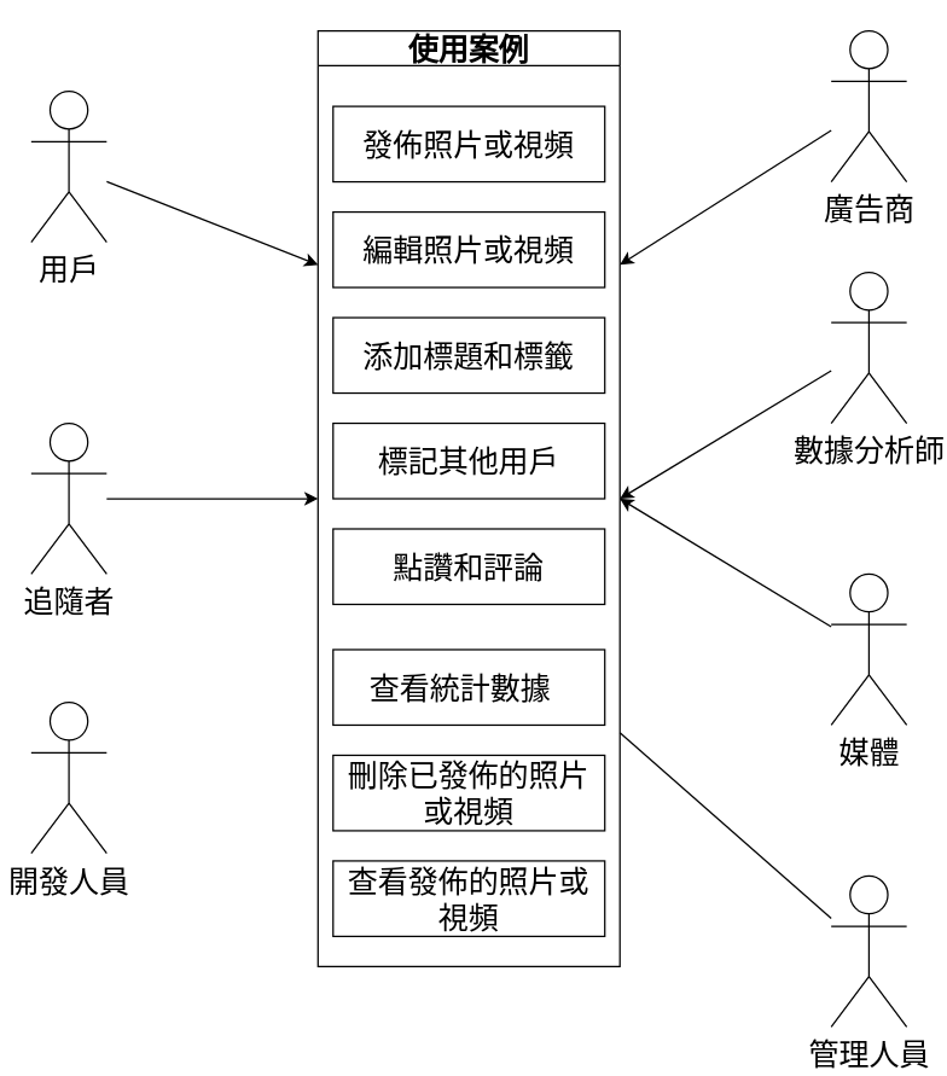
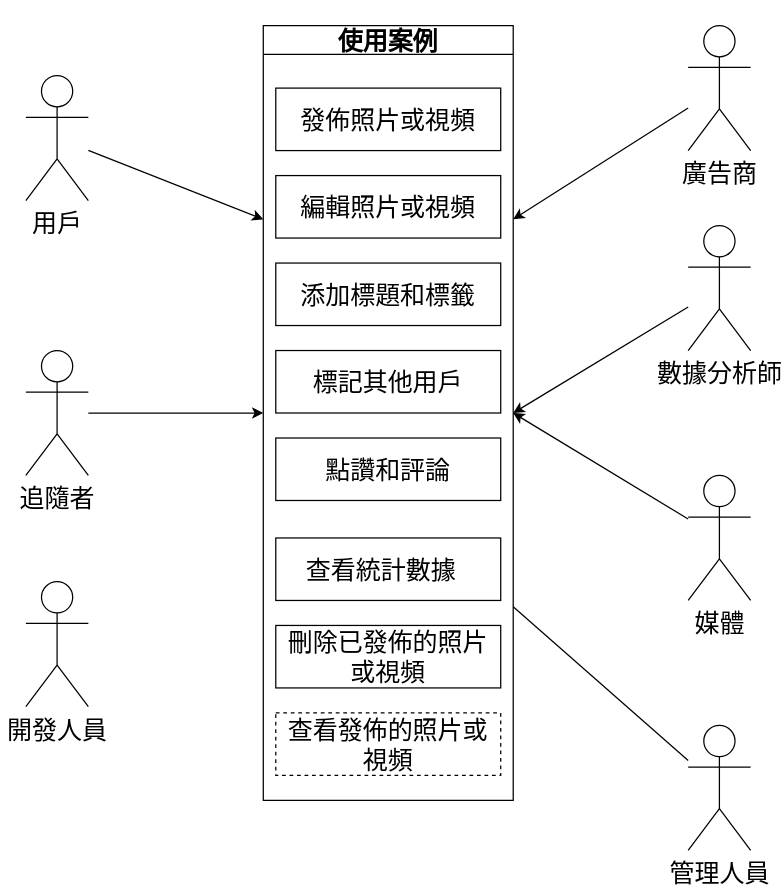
  <mxCell id="0" />
  <mxCell id="1" parent="0" />
  <mxCell id="2" value="使用案例" style="swimlane;whiteSpace=wrap;html=1;fontSize=20;fillColor=none;strokeColor=#000000;fontColor=#000000;" parent="1" vertex="1"><mxGeometry x="210" y="20" width="200" height="620" as="geometry" /></mxCell>
  <mxCell id="3" value="發佈照片或視頻" style="rounded=0;whiteSpace=wrap;html=1;fontSize=20;fillColor=none;strokeColor=#000000;fontColor=#000000;" parent="2" vertex="1"><mxGeometry x="10" y="50" width="180" height="50" as="geometry" /></mxCell>
  <mxCell id="4" value="編輯照片或視頻" style="rounded=0;whiteSpace=wrap;html=1;fontSize=20;fillColor=none;strokeColor=#000000;fontColor=#000000;" parent="2" vertex="1"><mxGeometry x="10" y="120" width="180" height="50" as="geometry" /></mxCell>
  <mxCell id="5" value="添加標題和標籤" style="rounded=0;whiteSpace=wrap;html=1;fontSize=20;fillColor=none;strokeColor=#000000;fontColor=#000000;" parent="2" vertex="1"><mxGeometry x="10" y="190" width="180" height="50" as="geometry" /></mxCell>
  <mxCell id="6" value="標記其他用戶" style="rounded=0;whiteSpace=wrap;html=1;fontSize=20;fillColor=none;strokeColor=#000000;fontColor=#000000;" parent="2" vertex="1"><mxGeometry x="10" y="260" width="180" height="50" as="geometry" /></mxCell>
  <mxCell id="7" value="點讚和評論" style="rounded=0;whiteSpace=wrap;html=1;fontSize=20;fillColor=none;strokeColor=#000000;fontColor=#000000;" parent="2" vertex="1"><mxGeometry x="10" y="330" width="180" height="50" as="geometry" /></mxCell>
  <mxCell id="8" value="查看統計數據&amp;nbsp;&amp;nbsp;" style="rounded=0;whiteSpace=wrap;html=1;fontSize=20;fillColor=none;strokeColor=#000000;fontColor=#000000;" parent="2" vertex="1"><mxGeometry x="10" y="410" width="180" height="50" as="geometry" /></mxCell>
  <mxCell id="9" value="刪除已發佈的照片或視頻" style="rounded=0;whiteSpace=wrap;html=1;fontSize=20;fillColor=none;strokeColor=#000000;fontColor=#000000;" parent="2" vertex="1"><mxGeometry x="10" y="480" width="180" height="50" as="geometry" /></mxCell>
- <mxCell id="10" value="查看發佈的照片或視頻" style="rounded=0;whiteSpace=wrap;html=1;fontSize=20;fillColor=none;strokeColor=#000000;fontColor=#000000;" parent="2" vertex="1"><mxGeometry x="10" y="550" width="180" height="50" as="geometry" /></mxCell>
+ <mxCell id="10" value="查看發佈的照片或視頻" style="rounded=0;whiteSpace=wrap;html=1;fontSize=20;fillColor=none;strokeColor=#000000;fontColor=#000000;dashed=1;" parent="2" vertex="1"><mxGeometry x="10" y="550" width="180" height="50" as="geometry" /></mxCell>
  <mxCell id="11" style="edgeStyle=none;html=1;entryX=0;entryY=0.25;entryDx=0;entryDy=0;fontSize=20;fillColor=none;strokeColor=#000000;fontColor=#000000;" parent="1" source="12" target="2" edge="1"><mxGeometry relative="1" as="geometry" /></mxCell>
  <mxCell id="12" value="用戶" style="shape=umlActor;verticalLabelPosition=bottom;verticalAlign=top;html=1;outlineConnect=0;fontSize=20;fillColor=none;strokeColor=#000000;fontColor=#000000;" parent="1" vertex="1"><mxGeometry x="20" y="60" width="50" height="100" as="geometry" /></mxCell>
  <mxCell id="13" style="edgeStyle=none;html=1;entryX=0;entryY=0.5;entryDx=0;entryDy=0;fontSize=20;fillColor=none;strokeColor=#000000;fontColor=#000000;" parent="1" source="14" target="2" edge="1"><mxGeometry relative="1" as="geometry" /></mxCell>
  <mxCell id="14" value="追隨者" style="shape=umlActor;verticalLabelPosition=bottom;verticalAlign=top;html=1;outlineConnect=0;fontSize=20;fillColor=none;strokeColor=#000000;fontColor=#000000;" parent="1" vertex="1"><mxGeometry x="20" y="280" width="50" height="100" as="geometry" /></mxCell>
  <mxCell id="15" value="開發人員" style="shape=umlActor;verticalLabelPosition=bottom;verticalAlign=top;html=1;outlineConnect=0;fontSize=20;fillColor=none;strokeColor=#000000;fontColor=#000000;" parent="1" vertex="1"><mxGeometry x="20" y="465" width="50" height="100" as="geometry" /></mxCell>
  <mxCell id="16" style="edgeStyle=none;html=1;entryX=1;entryY=0.75;entryDx=0;entryDy=0;fontSize=20;fillColor=none;strokeColor=#000000;fontColor=#000000;endArrow=none;" parent="1" source="17" target="2" edge="1"><mxGeometry relative="1" as="geometry" /></mxCell>
  <mxCell id="17" value="管理人員" style="shape=umlActor;verticalLabelPosition=bottom;verticalAlign=top;html=1;outlineConnect=0;fontSize=20;fillColor=none;strokeColor=#000000;fontColor=#000000;" parent="1" vertex="1"><mxGeometry x="550" y="580" width="50" height="100" as="geometry" /></mxCell>
  <mxCell id="18" style="edgeStyle=none;html=1;entryX=1;entryY=0.5;entryDx=0;entryDy=0;fontSize=20;fillColor=none;strokeColor=#000000;fontColor=#000000;" parent="1" source="19" target="2" edge="1"><mxGeometry relative="1" as="geometry" /></mxCell>
  <mxCell id="19" value="媒體" style="shape=umlActor;verticalLabelPosition=bottom;verticalAlign=top;html=1;outlineConnect=0;fontSize=20;fillColor=none;strokeColor=#000000;fontColor=#000000;" parent="1" vertex="1"><mxGeometry x="550" y="380" width="50" height="100" as="geometry" /></mxCell>
  <mxCell id="20" style="edgeStyle=none;html=1;entryX=1;entryY=0.5;entryDx=0;entryDy=0;fontSize=20;fillColor=none;strokeColor=#000000;fontColor=#000000;" parent="1" source="21" target="2" edge="1"><mxGeometry relative="1" as="geometry" /></mxCell>
  <mxCell id="21" value="數據分析師" style="shape=umlActor;verticalLabelPosition=bottom;verticalAlign=top;html=1;outlineConnect=0;fontSize=20;fillColor=none;strokeColor=#000000;fontColor=#000000;" parent="1" vertex="1"><mxGeometry x="550" y="180" width="50" height="100" as="geometry" /></mxCell>
  <mxCell id="22" style="edgeStyle=none;html=1;entryX=1;entryY=0.25;entryDx=0;entryDy=0;fontSize=20;fillColor=none;strokeColor=#000000;fontColor=#000000;" parent="1" source="23" target="2" edge="1"><mxGeometry relative="1" as="geometry" /></mxCell>
  <mxCell id="23" value="廣告商" style="shape=umlActor;verticalLabelPosition=bottom;verticalAlign=top;html=1;outlineConnect=0;fontSize=20;fillColor=none;strokeColor=#000000;fontColor=#000000;" parent="1" vertex="1"><mxGeometry x="550" y="20" width="50" height="100" as="geometry" /></mxCell>
